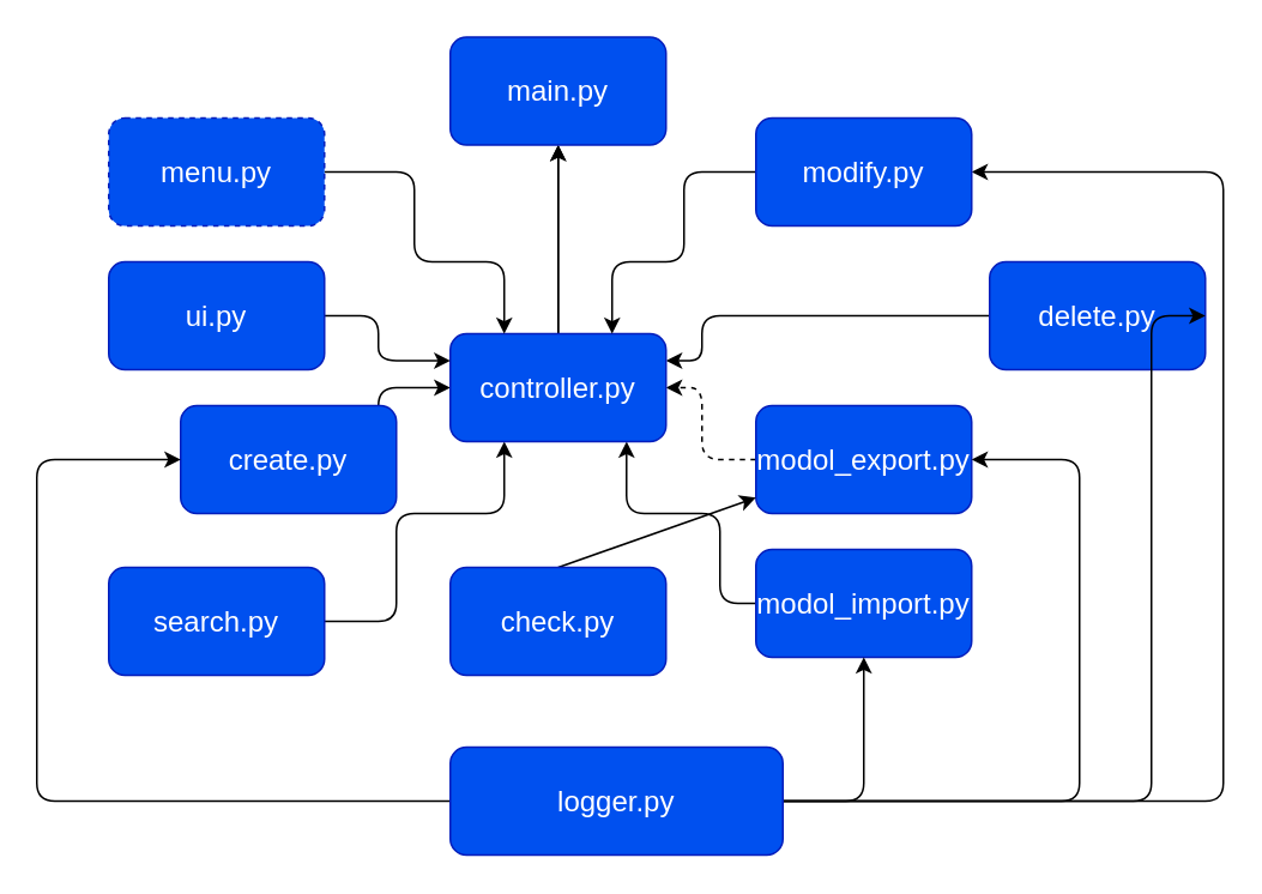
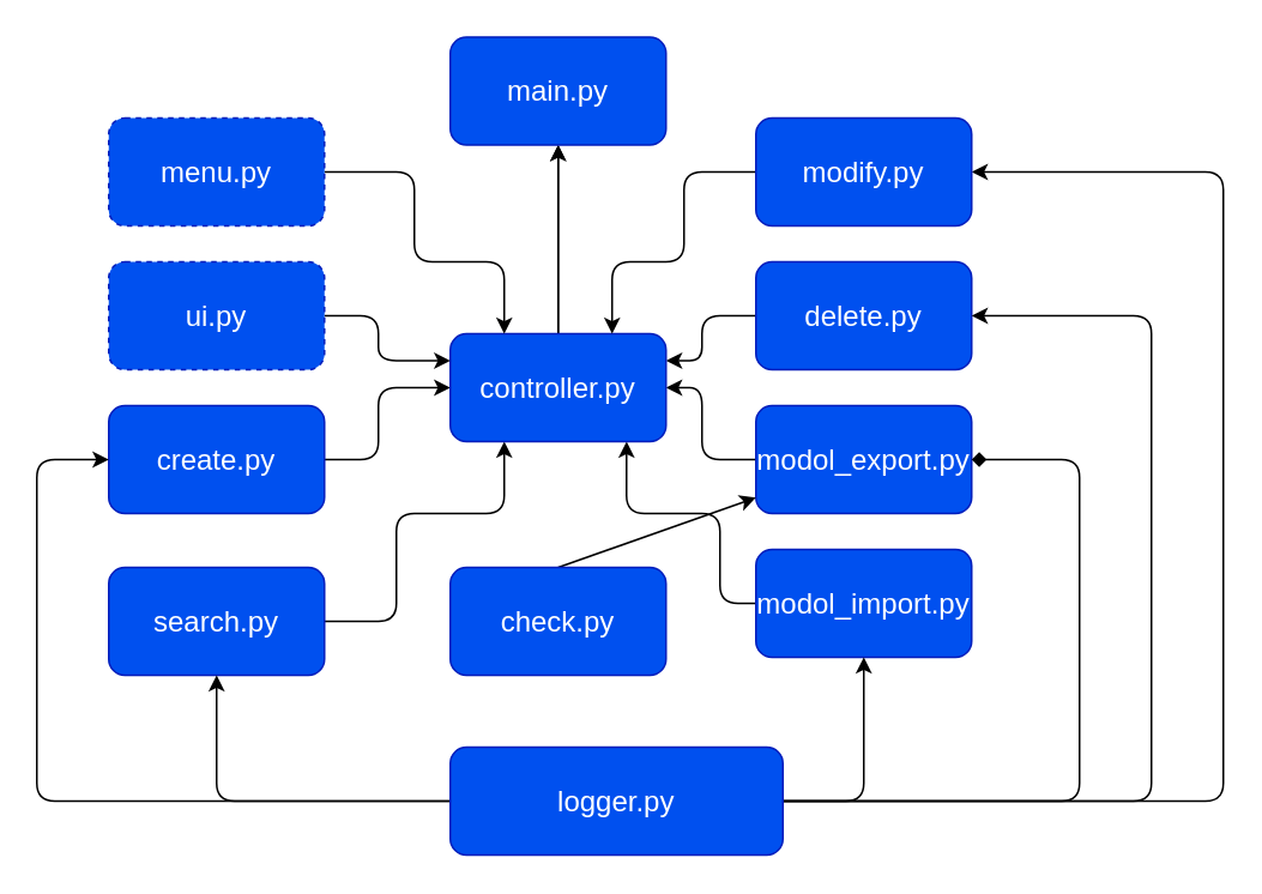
  <mxCell id="0" />
  <mxCell id="1" parent="0" />
  <mxCell id="2" style="edgeStyle=none;html=1;exitX=1;exitY=0.5;exitDx=0;exitDy=0;entryX=0.25;entryY=1;entryDx=0;entryDy=0;strokeColor=#000000;" edge="1" parent="1" source="3" target="17"><mxGeometry relative="1" as="geometry"><Array as="points"><mxPoint x="220" y="345" /><mxPoint x="220" y="285" /><mxPoint x="280" y="285" /></Array></mxGeometry></mxCell>
  <mxCell id="3" value="search.py" style="rounded=1;whiteSpace=wrap;html=1;fontSize=16;fillColor=#0050ef;fontColor=#FFFFFF;strokeColor=#001DBC;" parent="1" vertex="1"><mxGeometry x="60" y="315" width="120" height="60" as="geometry" /></mxCell>
  <mxCell id="4" style="edgeStyle=none;html=1;exitX=0;exitY=0.5;exitDx=0;exitDy=0;entryX=1;entryY=0.5;entryDx=0;entryDy=0;strokeColor=#FFFFFF;strokeWidth=2;" parent="1" source="6" target="17" edge="1"><mxGeometry relative="1" as="geometry" /></mxCell>
  <mxCell id="5" style="edgeStyle=none;html=1;exitX=1;exitY=0.5;exitDx=0;exitDy=0;entryX=0;entryY=0.5;entryDx=0;entryDy=0;strokeColor=#000000;" edge="1" parent="1" source="6" target="17"><mxGeometry relative="1" as="geometry"><Array as="points"><mxPoint x="210" y="255" /><mxPoint x="210" y="215" /></Array></mxGeometry></mxCell>
- <mxCell id="6" value="create.py" style="rounded=1;whiteSpace=wrap;html=1;fontSize=16;fillColor=#0050ef;fontColor=#FFFFFF;strokeColor=#001DBC;" parent="1" vertex="1"><mxGeometry x="100" y="225" width="120" height="60" as="geometry" /></mxCell>
+ <mxCell id="6" value="create.py" style="rounded=1;whiteSpace=wrap;html=1;fontSize=16;fillColor=#0050ef;fontColor=#FFFFFF;strokeColor=#001DBC;" parent="1" vertex="1"><mxGeometry x="60" y="225" width="120" height="60" as="geometry" /></mxCell>
  <mxCell id="7" style="edgeStyle=none;html=1;exitX=0;exitY=0.5;exitDx=0;exitDy=0;entryX=1;entryY=0.25;entryDx=0;entryDy=0;strokeColor=#000000;" edge="1" parent="1" source="8" target="17"><mxGeometry relative="1" as="geometry"><Array as="points"><mxPoint x="390" y="175" /><mxPoint x="390" y="200" /></Array></mxGeometry></mxCell>
- <mxCell id="8" value="delete.py" style="rounded=1;whiteSpace=wrap;html=1;fontSize=16;fillColor=#0050ef;fontColor=#FFFFFF;strokeColor=#001DBC;" parent="1" vertex="1"><mxGeometry x="550" y="145" width="120" height="60" as="geometry" /></mxCell>
+ <mxCell id="8" value="delete.py" style="rounded=1;whiteSpace=wrap;html=1;fontSize=16;fillColor=#0050ef;fontColor=#FFFFFF;strokeColor=#001DBC;" parent="1" vertex="1"><mxGeometry x="420" y="145" width="120" height="60" as="geometry" /></mxCell>
  <mxCell id="9" style="edgeStyle=none;html=1;exitX=0;exitY=0.5;exitDx=0;exitDy=0;entryX=0.817;entryY=1;entryDx=0;entryDy=0;strokeColor=#000000;entryPerimeter=0;" edge="1" parent="1" source="10" target="17"><mxGeometry relative="1" as="geometry"><Array as="points"><mxPoint x="400" y="335" /><mxPoint x="400" y="285" /><mxPoint x="348" y="285" /></Array></mxGeometry></mxCell>
  <mxCell id="10" value="modol_import.py" style="rounded=1;whiteSpace=wrap;html=1;fontSize=16;fillColor=#0050ef;fontColor=#FFFFFF;strokeColor=#001DBC;" parent="1" vertex="1"><mxGeometry x="420" y="305" width="120" height="60" as="geometry" /></mxCell>
- <mxCell id="11" style="edgeStyle=none;html=1;exitX=0;exitY=0.5;exitDx=0;exitDy=0;entryX=1;entryY=0.5;entryDx=0;entryDy=0;strokeColor=#000000;dashed=1;" edge="1" parent="1" source="12" target="17"><mxGeometry relative="1" as="geometry"><Array as="points"><mxPoint x="390" y="255" /><mxPoint x="390" y="215" /></Array></mxGeometry></mxCell>
+ <mxCell id="11" style="edgeStyle=none;html=1;exitX=0;exitY=0.5;exitDx=0;exitDy=0;entryX=1;entryY=0.5;entryDx=0;entryDy=0;strokeColor=#000000;" edge="1" parent="1" source="12" target="17"><mxGeometry relative="1" as="geometry"><Array as="points"><mxPoint x="390" y="255" /><mxPoint x="390" y="215" /></Array></mxGeometry></mxCell>
  <mxCell id="12" value="modol_export.py" style="rounded=1;whiteSpace=wrap;html=1;fontSize=16;fillColor=#0050ef;fontColor=#FFFFFF;strokeColor=#001DBC;" parent="1" vertex="1"><mxGeometry x="420" y="225" width="120" height="60" as="geometry" /></mxCell>
  <mxCell id="13" style="edgeStyle=none;html=1;exitX=0.5;exitY=0;exitDx=0;exitDy=0;strokeColor=#000000;" edge="1" parent="1" source="14" target="12"><mxGeometry relative="1" as="geometry" /></mxCell>
  <mxCell id="14" value="check.py" style="rounded=1;whiteSpace=wrap;html=1;fontSize=16;fillColor=#0050ef;fontColor=#FFFFFF;strokeColor=#001DBC;" parent="1" vertex="1"><mxGeometry x="250" y="315" width="120" height="60" as="geometry" /></mxCell>
  <mxCell id="15" style="edgeStyle=none;html=1;entryX=0.5;entryY=1;entryDx=0;entryDy=0;" edge="1" parent="1" source="17" target="18"><mxGeometry relative="1" as="geometry" /></mxCell>
  <mxCell id="16" style="edgeStyle=none;html=1;exitX=0.5;exitY=0;exitDx=0;exitDy=0;entryX=0.5;entryY=1;entryDx=0;entryDy=0;strokeColor=#000000;" edge="1" parent="1" source="17" target="18"><mxGeometry relative="1" as="geometry" /></mxCell>
  <mxCell id="17" value="controller.py" style="rounded=1;whiteSpace=wrap;html=1;fontSize=16;fillColor=#0050ef;fontColor=#FFFFFF;strokeColor=#001DBC;" parent="1" vertex="1"><mxGeometry x="250" y="185" width="120" height="60" as="geometry" /></mxCell>
  <mxCell id="18" value="main.py" style="rounded=1;whiteSpace=wrap;html=1;fontSize=16;fillColor=#0050ef;fontColor=#FFFFFF;strokeColor=#001DBC;" parent="1" vertex="1"><mxGeometry x="250" y="20" width="120" height="60" as="geometry" /></mxCell>
  <mxCell id="19" style="edgeStyle=none;html=1;exitX=1;exitY=0.5;exitDx=0;exitDy=0;entryX=0;entryY=0.25;entryDx=0;entryDy=0;strokeColor=#000000;" edge="1" parent="1" source="20" target="17"><mxGeometry relative="1" as="geometry"><Array as="points"><mxPoint x="210" y="175" /><mxPoint x="210" y="200" /></Array></mxGeometry></mxCell>
- <mxCell id="20" value="ui.py" style="rounded=1;whiteSpace=wrap;html=1;fontSize=16;fillColor=#0050ef;fontColor=#FFFFFF;strokeColor=#001DBC;" parent="1" vertex="1"><mxGeometry x="60" y="145" width="120" height="60" as="geometry" /></mxCell>
+ <mxCell id="20" value="ui.py" style="rounded=1;whiteSpace=wrap;html=1;fontSize=16;fillColor=#0050ef;fontColor=#FFFFFF;strokeColor=#001DBC;dashed=1;" parent="1" vertex="1"><mxGeometry x="60" y="145" width="120" height="60" as="geometry" /></mxCell>
  <mxCell id="21" style="edgeStyle=none;html=1;exitX=1;exitY=0.5;exitDx=0;exitDy=0;entryX=0.25;entryY=0;entryDx=0;entryDy=0;strokeColor=#000000;" edge="1" parent="1" source="22" target="17"><mxGeometry relative="1" as="geometry"><Array as="points"><mxPoint x="230" y="95" /><mxPoint x="230" y="145" /><mxPoint x="280" y="145" /></Array></mxGeometry></mxCell>
  <mxCell id="22" value="menu.py" style="rounded=1;whiteSpace=wrap;html=1;fontSize=16;fillColor=#0050ef;fontColor=#FFFFFF;strokeColor=#001DBC;dashed=1;" vertex="1" parent="1"><mxGeometry x="60" y="65" width="120" height="60" as="geometry" /></mxCell>
  <mxCell id="23" style="edgeStyle=none;html=1;entryX=0.5;entryY=1;entryDx=0;entryDy=0;strokeColor=#000000;" edge="1" parent="1" source="29" target="10"><mxGeometry relative="1" as="geometry"><Array as="points"><mxPoint x="480" y="445" /></Array></mxGeometry></mxCell>
- <mxCell id="24" style="edgeStyle=none;html=1;entryX=1;entryY=0.5;entryDx=0;entryDy=0;strokeColor=#000000;" edge="1" parent="1" source="29" target="12"><mxGeometry relative="1" as="geometry"><Array as="points"><mxPoint x="600" y="445" /><mxPoint x="600" y="255" /></Array></mxGeometry></mxCell>
+ <mxCell id="24" style="edgeStyle=none;html=1;entryX=1;entryY=0.5;entryDx=0;entryDy=0;strokeColor=#000000;endArrow=diamond;" edge="1" parent="1" source="29" target="12"><mxGeometry relative="1" as="geometry"><Array as="points"><mxPoint x="600" y="445" /><mxPoint x="600" y="255" /></Array></mxGeometry></mxCell>
  <mxCell id="25" style="edgeStyle=none;html=1;exitX=1;exitY=0.5;exitDx=0;exitDy=0;entryX=1;entryY=0.5;entryDx=0;entryDy=0;strokeColor=#000000;" edge="1" parent="1" source="29" target="8"><mxGeometry relative="1" as="geometry"><Array as="points"><mxPoint x="640" y="445" /><mxPoint x="640" y="175" /></Array></mxGeometry></mxCell>
  <mxCell id="26" style="edgeStyle=none;html=1;exitX=1;exitY=0.5;exitDx=0;exitDy=0;entryX=1;entryY=0.5;entryDx=0;entryDy=0;strokeColor=#000000;" edge="1" parent="1" source="29" target="31"><mxGeometry relative="1" as="geometry"><Array as="points"><mxPoint x="680" y="445" /><mxPoint x="680" y="95" /></Array></mxGeometry></mxCell>
+ <mxCell id="27" style="edgeStyle=none;html=1;exitX=0;exitY=0.5;exitDx=0;exitDy=0;entryX=0.5;entryY=1;entryDx=0;entryDy=0;strokeColor=#000000;" edge="1" parent="1" source="29" target="3"><mxGeometry relative="1" as="geometry"><Array as="points"><mxPoint x="120" y="445" /></Array></mxGeometry></mxCell>
  <mxCell id="28" style="edgeStyle=none;html=1;exitX=0;exitY=0.5;exitDx=0;exitDy=0;entryX=0;entryY=0.5;entryDx=0;entryDy=0;strokeColor=#000000;" edge="1" parent="1" source="29" target="6"><mxGeometry relative="1" as="geometry"><Array as="points"><mxPoint x="20" y="445" /><mxPoint x="20" y="255" /></Array></mxGeometry></mxCell>
  <mxCell id="29" value="logger.py" style="rounded=1;whiteSpace=wrap;html=1;fontSize=16;fillColor=#0050ef;fontColor=#FFFFFF;strokeColor=#001DBC;" vertex="1" parent="1"><mxGeometry x="250" y="415" width="185" height="60" as="geometry" /></mxCell>
  <mxCell id="30" style="edgeStyle=none;html=1;exitX=0;exitY=0.5;exitDx=0;exitDy=0;entryX=0.75;entryY=0;entryDx=0;entryDy=0;strokeColor=#000000;" edge="1" parent="1" source="31" target="17"><mxGeometry relative="1" as="geometry"><Array as="points"><mxPoint x="380" y="95" /><mxPoint x="380" y="145" /><mxPoint x="340" y="145" /></Array></mxGeometry></mxCell>
  <mxCell id="31" value="modify.py" style="rounded=1;whiteSpace=wrap;html=1;fontSize=16;fillColor=#0050ef;fontColor=#FFFFFF;strokeColor=#001DBC;" vertex="1" parent="1"><mxGeometry x="420" y="65" width="120" height="60" as="geometry" /></mxCell>
